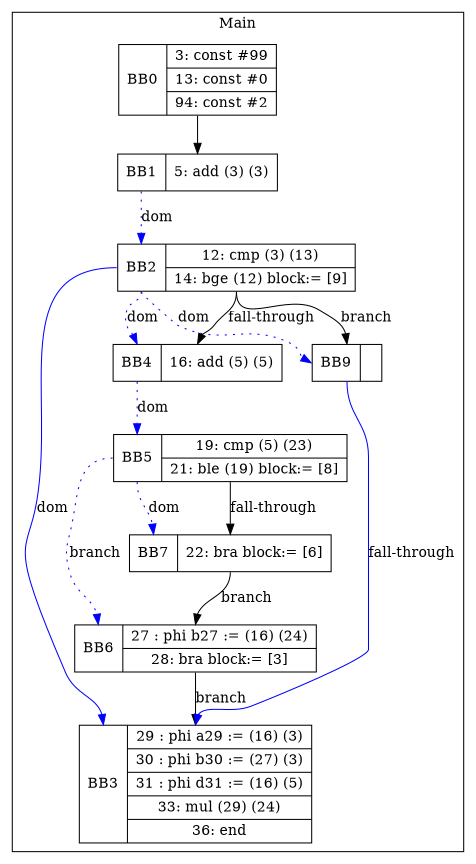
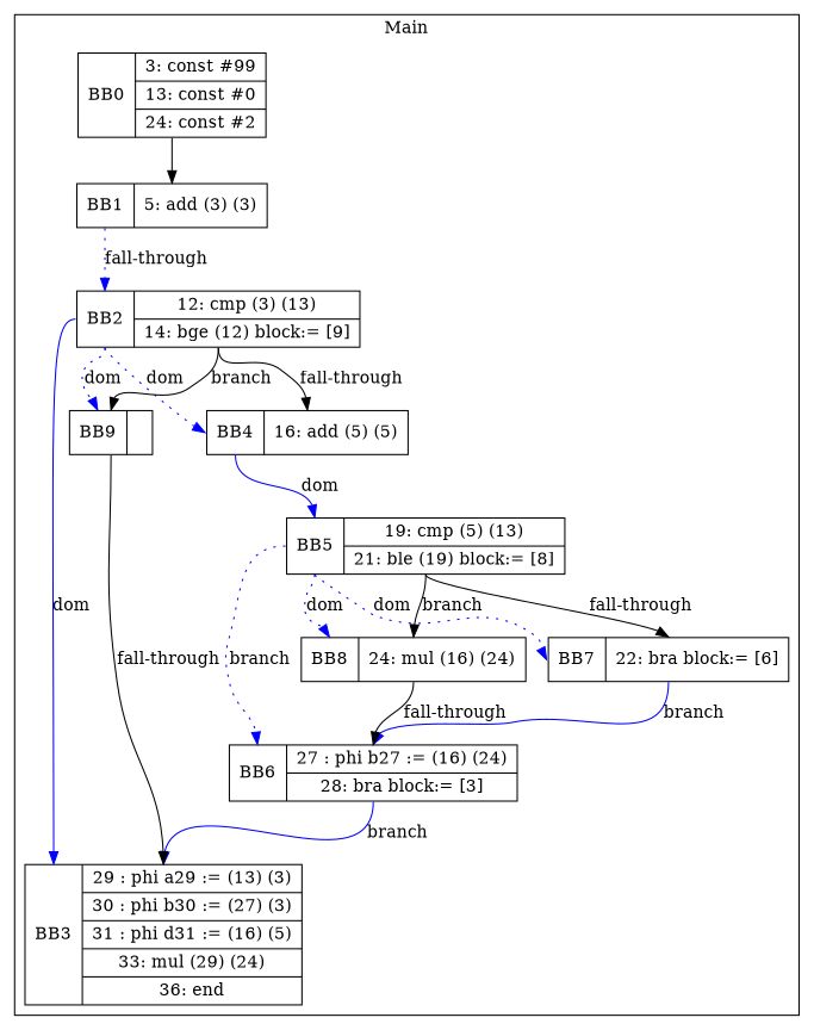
  digraph {
    node [shape=record]
    edge [headport=n tailport=s]
-   n1 [label="<b>BB0|{3: const #99|13: const #0|94: const #2}"]
+   n1 [label="<b>BB0|{3: const #99|13: const #0|24: const #2}"]
    n2 [label="<b>BB1|{5: add (3) (3)}"]
    n3 [label="<b>BB2|{12: cmp (3) (13)|14: bge (12) block:= [9]}"]
-   n4 [label="<b>BB3|{29 : phi a29 := (16) (3)|30 : phi b30 := (27) (3)|31 : phi d31 := (16) (5)|33: mul (29) (24)|36: end}"]
+   n4 [label="<b>BB3|{29 : phi a29 := (13) (3)|30 : phi b30 := (27) (3)|31 : phi d31 := (16) (5)|33: mul (29) (24)|36: end}"]
    n5 [label="<b>BB4|{16: add (5) (5)}"]
-   n6 [label="<b>BB5|{19: cmp (5) (23)|21: ble (19) block:= [8]}"]
+   n6 [label="<b>BB5|{19: cmp (5) (13)|21: ble (19) block:= [8]}"]
    n7 [label="<b>BB6|{27 : phi b27 := (16) (24)|28: bra block:= [3]}"]
    n8 [label="<b>BB7|{22: bra block:= [6]}"]
+   n9 [label="<b>BB8|{24: mul (16) (24)}"]
    n10 [label="<b>BB9|}"]
    subgraph cluster_1 {
      label=Main
      n1
      n2
      n3
      n4
      n5
      n6
      n7
      n8
+     n9
      n10
    }
    n1 -> n2
-   n2 -> n3 [color=blue headport=b label=dom style=dotted tailport=b]
+   n2 -> n3 [color=blue headport=b label="fall-through" style=dotted tailport=b]
    n3 -> n4 [color=blue headport=b label=dom style=solid tailport=b]
    n3 -> n5 [color=blue headport=b label=dom style=dotted tailport=b]
    n3 -> n5 [label="fall-through"]
    n3 -> n10 [color=blue headport=b label=dom style=dotted tailport=b]
    n3 -> n10 [label=branch]
-   n5 -> n6 [color=blue headport=b label=dom style=dotted tailport=b]
+   n5 -> n6 [color=blue headport=b label=dom style=solid tailport=b]
    n6 -> n7 [color=blue headport=b label=branch style=dotted tailport=b]
    n6 -> n8 [color=blue headport=b label=dom style=dotted tailport=b]
    n6 -> n8 [label="fall-through"]
-   n7 -> n4 [label=branch]
-   n8 -> n7 [label=branch]
-   n10 -> n4 [label="fall-through" color=blue]
+   n6 -> n9 [color=blue headport=b label=dom style=dotted tailport=b]
+   n6 -> n9 [label=branch]
+   n7 -> n4 [label=branch color=blue]
+   n8 -> n7 [label=branch color=blue]
+   n9 -> n7 [label="fall-through"]
+   n10 -> n4 [label="fall-through"]
  }
